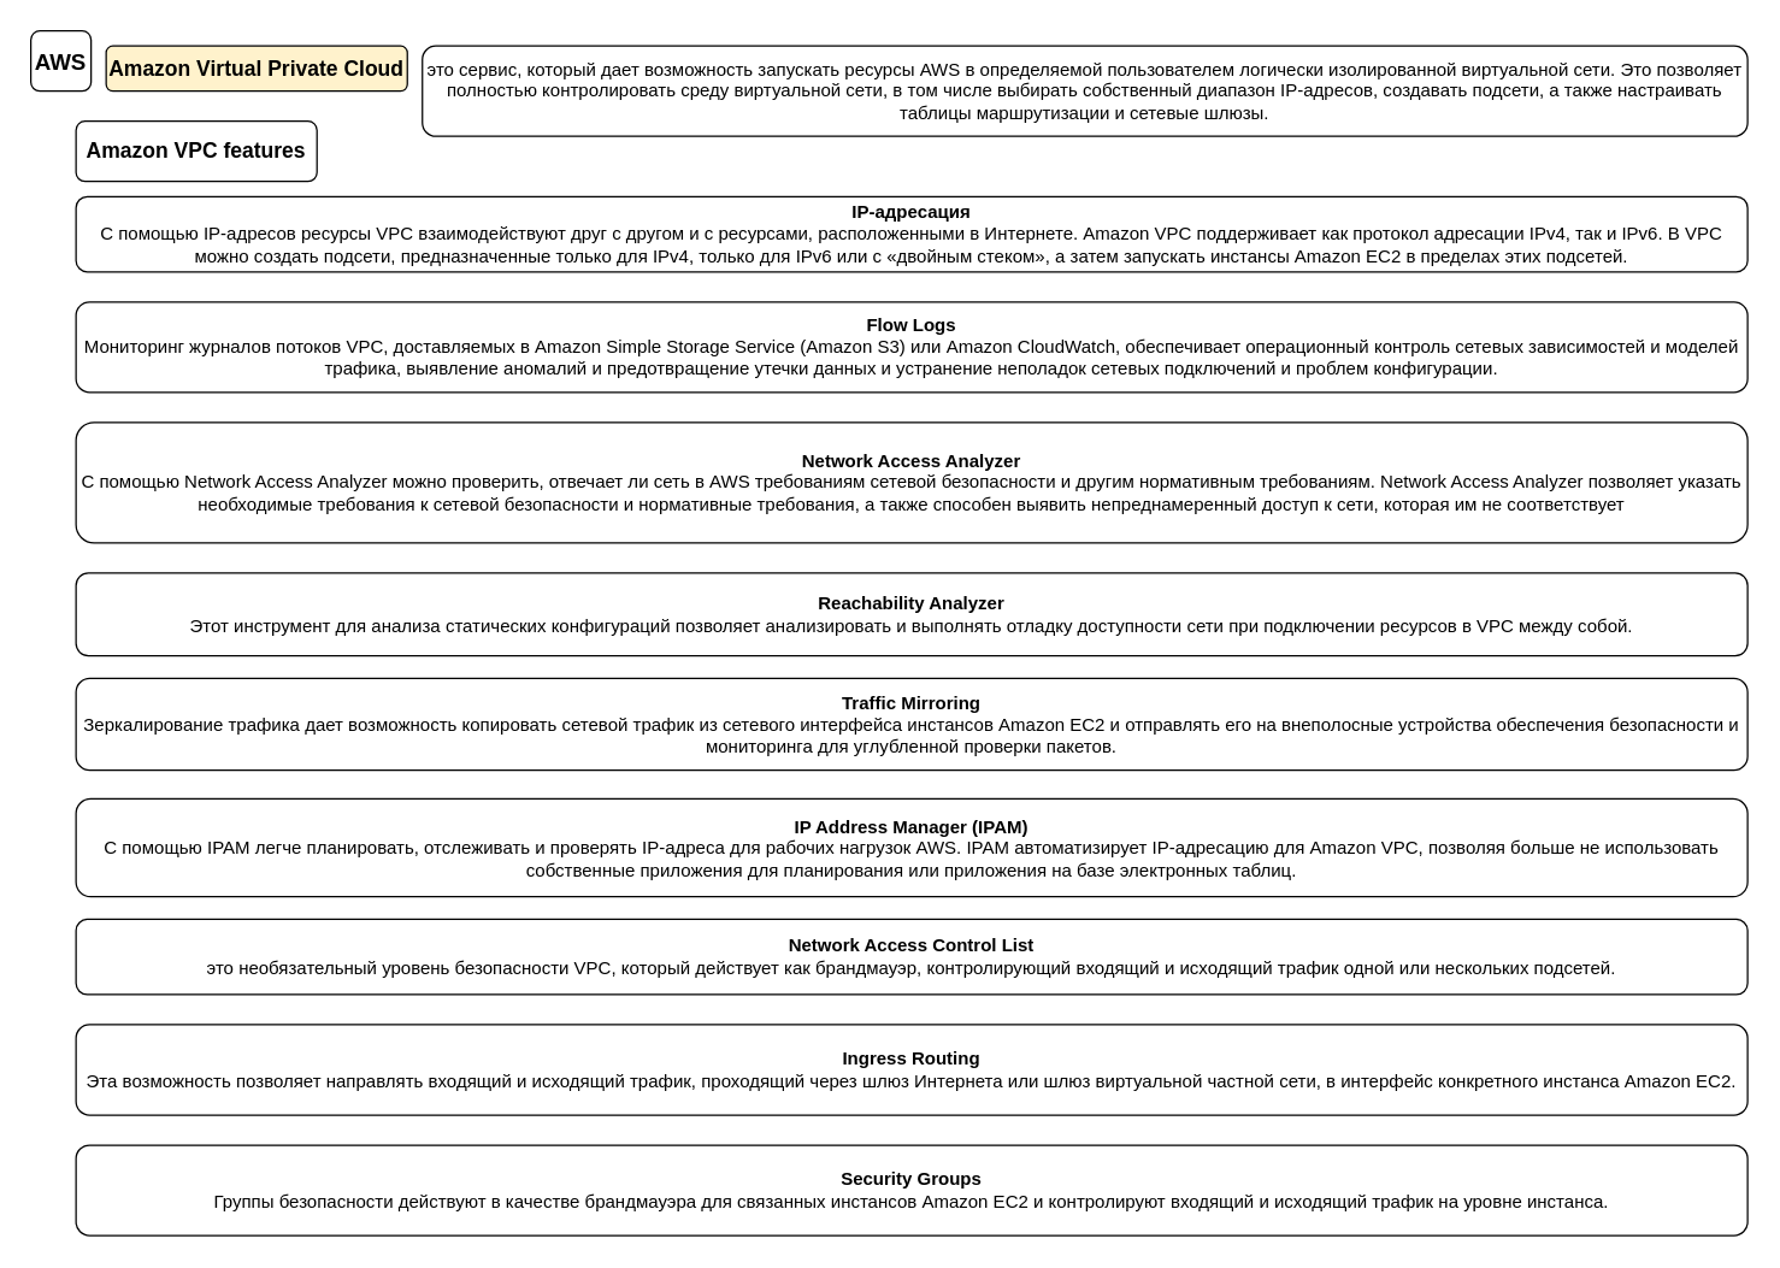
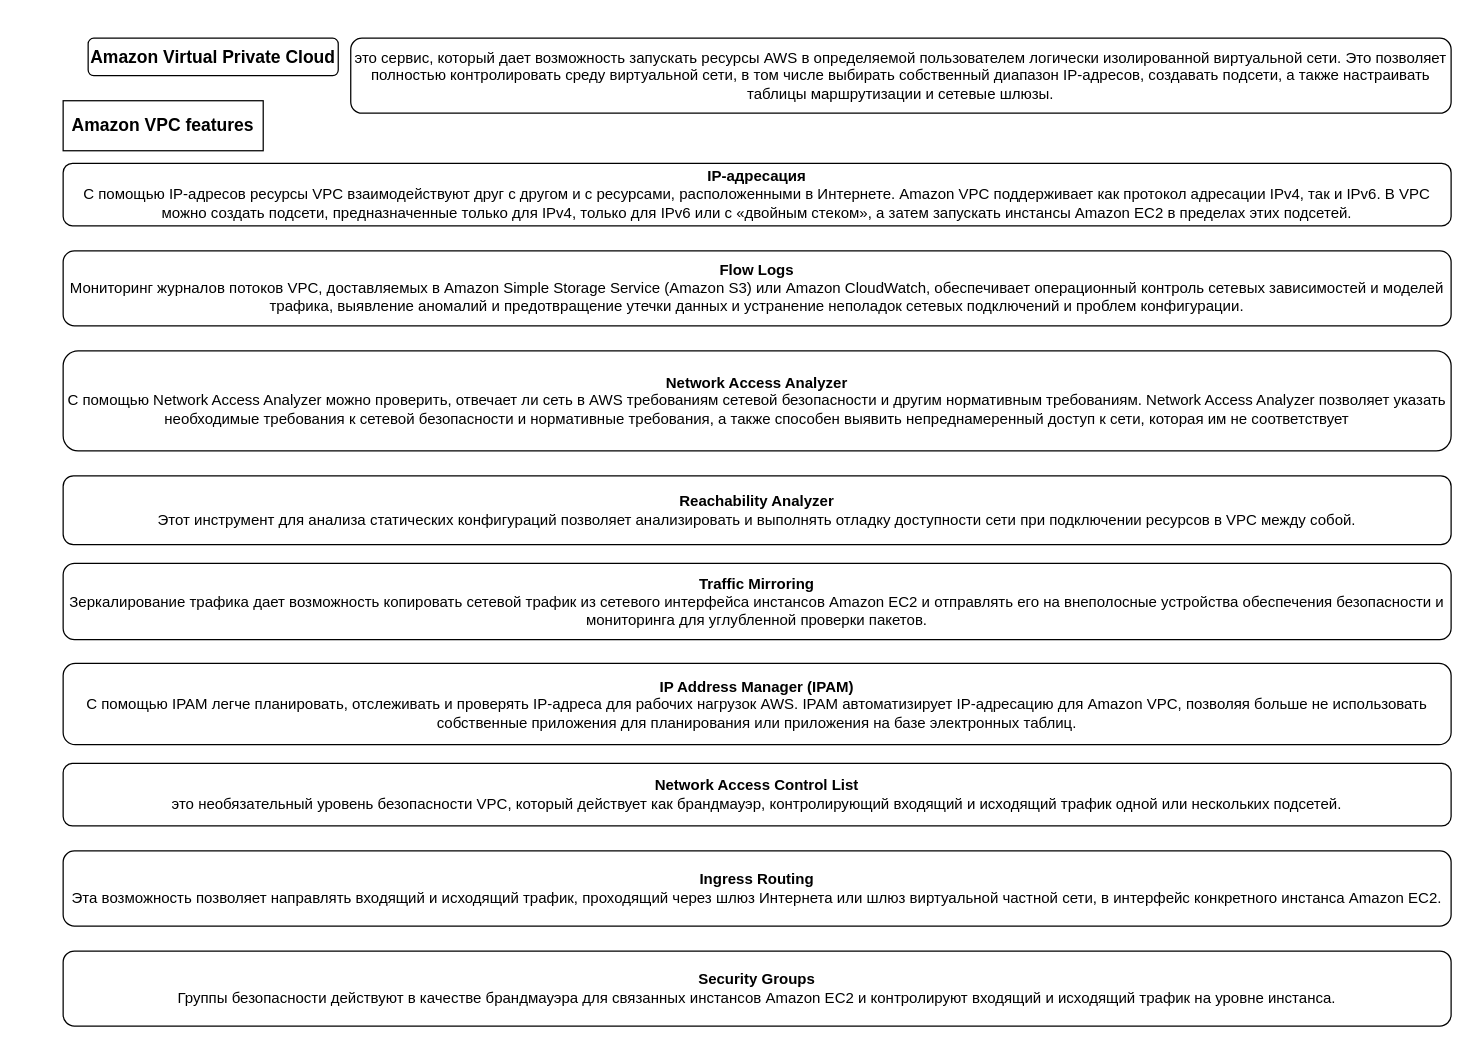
  <mxCell id="0" />
  <mxCell id="1" parent="0" />
- <mxCell id="2" value="AWS" style="rounded=1;whiteSpace=wrap;html=1;fontStyle=1;fontSize=15;" vertex="1" parent="1"><mxGeometry x="20" y="20" width="40" height="40" as="geometry" /></mxCell>
- <mxCell id="3" value="Amazon Virtual Private Cloud" style="rounded=1;whiteSpace=wrap;html=1;fontStyle=1;fontSize=14;fillColor=#fff2cc;" vertex="1" parent="1"><mxGeometry x="70" y="30" width="200" height="30" as="geometry" /></mxCell>
+ <mxCell id="3" value="Amazon Virtual Private Cloud" style="rounded=1;whiteSpace=wrap;html=1;fontStyle=1;fontSize=14;" vertex="1" parent="1"><mxGeometry x="70" y="30" width="200" height="30" as="geometry" /></mxCell>
  <mxCell id="4" value="это сервис, который дает возможность запускать ресурсы AWS в определяемой пользователем логически изолированной виртуальной сети. Это позволяет полностью контролировать среду виртуальной сети, в том числе выбирать собственный диапазон IP‑адресов, создавать подсети, а также настраивать таблицы маршрутизации и сетевые шлюзы." style="rounded=1;whiteSpace=wrap;html=1;" vertex="1" parent="1"><mxGeometry x="280" y="30" width="880" height="60" as="geometry" /></mxCell>
- <mxCell id="5" value="Amazon VPC features" style="rounded=1;whiteSpace=wrap;html=1;fontStyle=1;fontSize=14;" vertex="1" parent="1"><mxGeometry x="50" y="80" width="160" height="40" as="geometry" /></mxCell>
+ <mxCell id="5" value="Amazon VPC features" style="whiteSpace=wrap;html=1;fontStyle=1;fontSize=14;rounded=0;" vertex="1" parent="1"><mxGeometry x="50" y="80" width="160" height="40" as="geometry" /></mxCell>
  <mxCell id="6" value="&lt;div&gt;&lt;b&gt;Flow Logs&lt;/b&gt;&lt;/div&gt;&lt;div&gt;&lt;span style=&quot;&quot;&gt;&#09;&#09;&#09;&#09;&lt;/span&gt;Мониторинг журналов потоков VPC, доставляемых в Amazon Simple Storage Service (Amazon S3) или Amazon CloudWatch, обеспечивает операционный контроль сетевых зависимостей и моделей трафика, выявление аномалий и предотвращение утечки данных и устранение неполадок сетевых подключений и проблем конфигурации.&lt;/div&gt;" style="rounded=1;whiteSpace=wrap;html=1;" vertex="1" parent="1"><mxGeometry x="50" y="200" width="1110" height="60" as="geometry" /></mxCell>
  <mxCell id="7" value="&lt;b&gt;IP Address Manager (IPAM)&lt;br&gt;&lt;/b&gt;&#09;&#09;&#09;&#09;С помощью IPAM легче планировать, отслеживать и проверять IP-адреса для рабочих нагрузок AWS. IPAM автоматизирует IP-адресацию для Amazon VPC, позволяя больше не использовать собственные приложения для планирования или приложения на базе электронных таблиц." style="rounded=1;whiteSpace=wrap;html=1;" vertex="1" parent="1"><mxGeometry x="50" y="530" width="1110" height="65" as="geometry" /></mxCell>
  <mxCell id="8" value="&lt;b&gt;IP-адресация&lt;br&gt;&lt;/b&gt;&#09;&#09;&#09;&#09;С помощью IP-адресов ресурсы VPC взаимодействуют друг с другом и с ресурсами, расположенными в Интернете. Amazon VPC поддерживает как протокол адресации IPv4, так и IPv6. В VPC можно создать подсети, предназначенные только для IPv4, только для IPv6 или с «двойным стеком», а затем запускать инстансы Amazon EC2 в пределах этих подсетей." style="rounded=1;whiteSpace=wrap;html=1;" vertex="1" parent="1"><mxGeometry x="50" y="130" width="1110" height="50" as="geometry" /></mxCell>
  <mxCell id="9" value="&lt;b&gt;Ingress Routing&lt;br&gt;&lt;/b&gt;&#09;&#09;&#09;&#09;Эта возможность позволяет направлять входящий и исходящий трафик, проходящий через шлюз Интернета или шлюз виртуальной частной сети, в интерфейс конкретного инстанса Amazon EC2." style="rounded=1;whiteSpace=wrap;html=1;" vertex="1" parent="1"><mxGeometry x="50" y="680" width="1110" height="60" as="geometry" /></mxCell>
  <mxCell id="10" value="&lt;b&gt;Network Access Analyzer&lt;br&gt;&lt;/b&gt;&#09;&#09;&#09;&#09;С помощью Network Access Analyzer можно проверить, отвечает ли сеть в AWS требованиям сетевой безопасности и другим нормативным требованиям. Network Access Analyzer позволяет указать необходимые требования к сетевой безопасности и нормативные требования, а также способен выявить непреднамеренный доступ к сети, которая им не соответствует" style="rounded=1;whiteSpace=wrap;html=1;" vertex="1" parent="1"><mxGeometry x="50" y="280" width="1110" height="80" as="geometry" /></mxCell>
  <mxCell id="11" value="&lt;b&gt;Network Access Control List&lt;br&gt;&lt;/b&gt;&#09;&#09;&#09;&#09;это необязательный уровень безопасности VPC, который действует как брандмауэр, контролирующий входящий и исходящий трафик одной или нескольких подсетей." style="rounded=1;whiteSpace=wrap;html=1;" vertex="1" parent="1"><mxGeometry x="50" y="610" width="1110" height="50" as="geometry" /></mxCell>
  <mxCell id="12" value="&lt;b&gt;Reachability Analyzer&lt;br&gt;&lt;/b&gt;&#09;&#09;&#09;&#09;Этот инструмент для анализа статических конфигураций позволяет анализировать и выполнять отладку доступности сети при подключении ресурсов в VPC между собой." style="rounded=1;whiteSpace=wrap;html=1;" vertex="1" parent="1"><mxGeometry x="50" y="380" width="1110" height="55" as="geometry" /></mxCell>
  <mxCell id="13" value="&lt;b&gt;Security Groups&lt;br&gt;&lt;/b&gt;&#09;&#09;&#09;&#09;Группы безопасности действуют в качестве брандмауэра для связанных инстансов Amazon EC2 и контролируют входящий и исходящий трафик на уровне инстанса." style="rounded=1;whiteSpace=wrap;html=1;" vertex="1" parent="1"><mxGeometry x="50" y="760" width="1110" height="60" as="geometry" /></mxCell>
  <mxCell id="14" value="&lt;b&gt;Traffic Mirroring&lt;br&gt;&lt;/b&gt;&#09;&#09;&#09;&#09;Зеркалирование трафика дает возможность копировать сетевой трафик из сетевого интерфейса инстансов Amazon EC2 и отправлять его на внеполосные устройства обеспечения безопасности и мониторинга для углубленной проверки пакетов." style="rounded=1;whiteSpace=wrap;html=1;" vertex="1" parent="1"><mxGeometry x="50" y="450" width="1110" height="61" as="geometry" /></mxCell>
